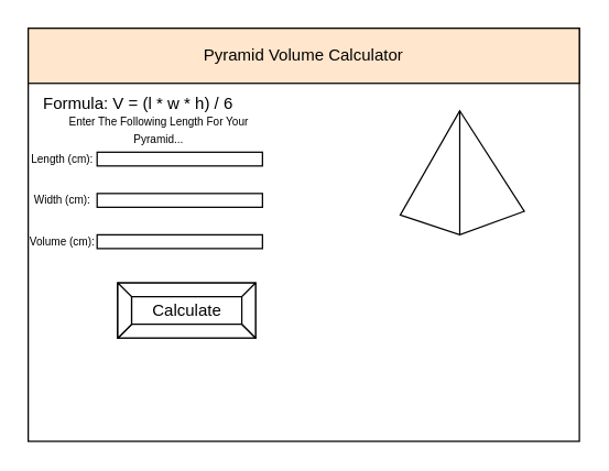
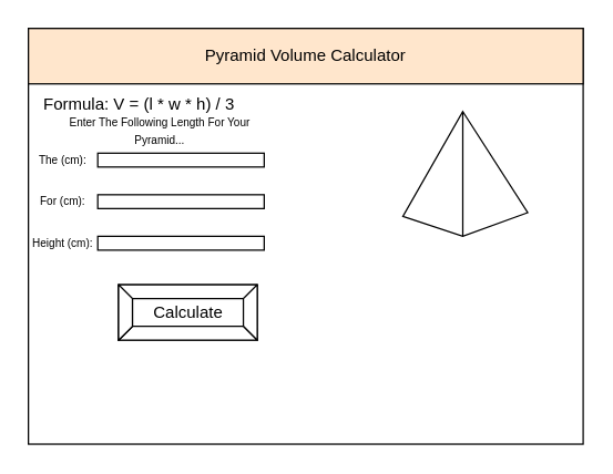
  <mxCell id="0" />
  <mxCell id="1" parent="0" />
  <mxCell id="2" value="" style="rounded=0;whiteSpace=wrap;html=1;" parent="1" vertex="1"><mxGeometry x="20" y="20" width="400" height="300" as="geometry" /></mxCell>
  <mxCell id="3" value="Pyramid Volume Calculator" style="rounded=0;whiteSpace=wrap;html=1;fillColor=#ffe6cc;" parent="1" vertex="1"><mxGeometry x="20" y="20" width="400" height="40" as="geometry" /></mxCell>
  <mxCell id="4" value="Calculate" style="labelPosition=center;verticalLabelPosition=middle;align=center;html=1;shape=mxgraph.basic.button;dx=10;" parent="1" vertex="1"><mxGeometry x="85" y="205" width="100" height="40" as="geometry" /></mxCell>
  <mxCell id="5" value="" style="verticalLabelPosition=bottom;verticalAlign=top;html=1;shape=mxgraph.basic.pyramid;dx1=0.48;dx2=0.48;dy1=0.84;dy2=0.81;" vertex="1" parent="1"><mxGeometry x="290" y="80" width="90" height="90" as="geometry" /></mxCell>
- <mxCell id="6" value="Formula: V = (l * w * h) / 6" style="text;html=1;strokeColor=none;fillColor=none;align=center;verticalAlign=middle;whiteSpace=wrap;rounded=0;" vertex="1" parent="1"><mxGeometry x="30" y="70" width="140" height="10" as="geometry" /></mxCell>
+ <mxCell id="6" value="Formula: V = (l * w * h) / 3" style="text;html=1;strokeColor=none;fillColor=none;align=center;verticalAlign=middle;whiteSpace=wrap;rounded=0;" vertex="1" parent="1"><mxGeometry x="30" y="70" width="140" height="10" as="geometry" /></mxCell>
  <mxCell id="7" value="&lt;div&gt;&lt;span style=&quot;font-size: 8px&quot;&gt;Enter The Following Length For Your Pyramid...&lt;/span&gt;&lt;/div&gt;&lt;div&gt;&lt;br&gt;&lt;/div&gt;" style="text;html=1;strokeColor=none;fillColor=none;align=center;verticalAlign=middle;whiteSpace=wrap;rounded=0;fontSize=11;" vertex="1" parent="1"><mxGeometry x="30" y="90" width="170" height="20" as="geometry" /></mxCell>
  <mxCell id="8" value="" style="rounded=0;whiteSpace=wrap;html=1;fontSize=8;" vertex="1" parent="1"><mxGeometry x="70" y="110" width="120" height="10" as="geometry" /></mxCell>
  <mxCell id="9" value="" style="rounded=0;whiteSpace=wrap;html=1;fontSize=8;" vertex="1" parent="1"><mxGeometry x="70" y="170" width="120" height="10" as="geometry" /></mxCell>
  <mxCell id="10" value="" style="rounded=0;whiteSpace=wrap;html=1;fontSize=8;" vertex="1" parent="1"><mxGeometry x="70" y="140" width="120" height="10" as="geometry" /></mxCell>
- <mxCell id="11" value="Length (cm):" style="text;html=1;strokeColor=none;fillColor=none;align=center;verticalAlign=middle;whiteSpace=wrap;rounded=0;fontSize=8;" vertex="1" parent="1"><mxGeometry x="20" y="110" width="50" height="10" as="geometry" /></mxCell>
- <mxCell id="12" value="Width (cm):" style="text;html=1;strokeColor=none;fillColor=none;align=center;verticalAlign=middle;whiteSpace=wrap;rounded=0;fontSize=8;" vertex="1" parent="1"><mxGeometry x="20" y="140" width="50" height="10" as="geometry" /></mxCell>
- <mxCell id="13" value="Volume (cm):" style="text;html=1;strokeColor=none;fillColor=none;align=center;verticalAlign=middle;whiteSpace=wrap;rounded=0;fontSize=8;" vertex="1" parent="1"><mxGeometry x="20" y="170" width="50" height="10" as="geometry" /></mxCell>
+ <mxCell id="11" value="The (cm):" style="text;html=1;strokeColor=none;fillColor=none;align=center;verticalAlign=middle;whiteSpace=wrap;rounded=0;fontSize=8;" vertex="1" parent="1"><mxGeometry x="20" y="110" width="50" height="10" as="geometry" /></mxCell>
+ <mxCell id="12" value="For (cm):" style="text;html=1;strokeColor=none;fillColor=none;align=center;verticalAlign=middle;whiteSpace=wrap;rounded=0;fontSize=8;" vertex="1" parent="1"><mxGeometry x="20" y="140" width="50" height="10" as="geometry" /></mxCell>
+ <mxCell id="13" value="Height (cm):" style="text;html=1;strokeColor=none;fillColor=none;align=center;verticalAlign=middle;whiteSpace=wrap;rounded=0;fontSize=8;" vertex="1" parent="1"><mxGeometry x="20" y="170" width="50" height="10" as="geometry" /></mxCell>
